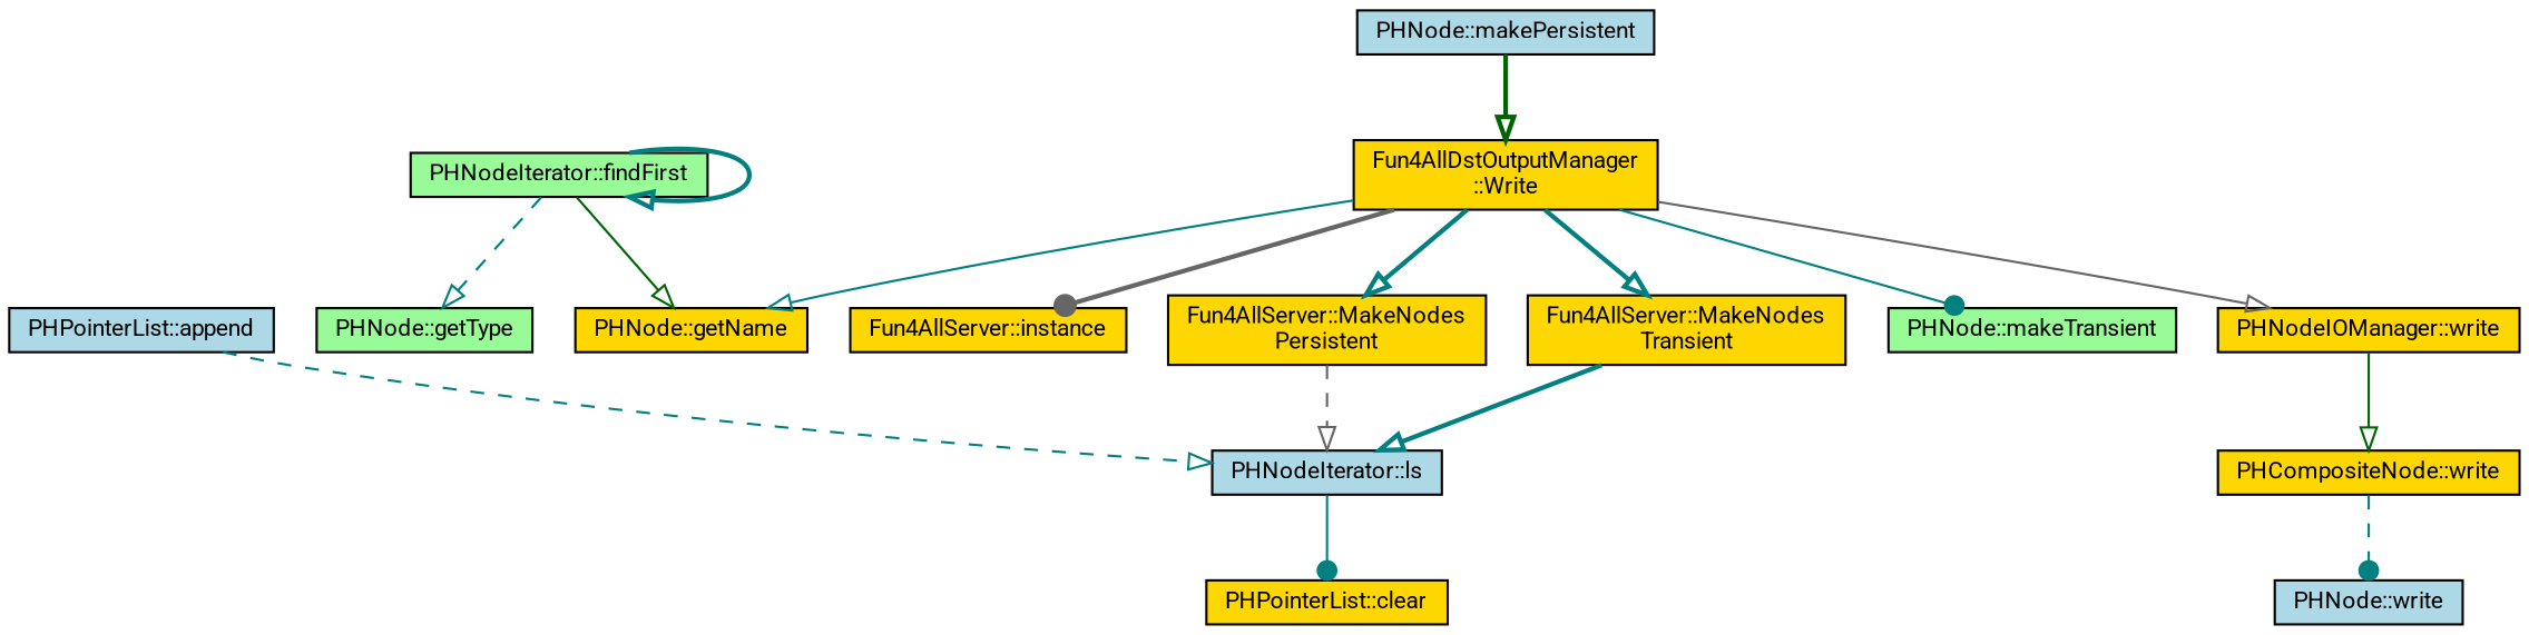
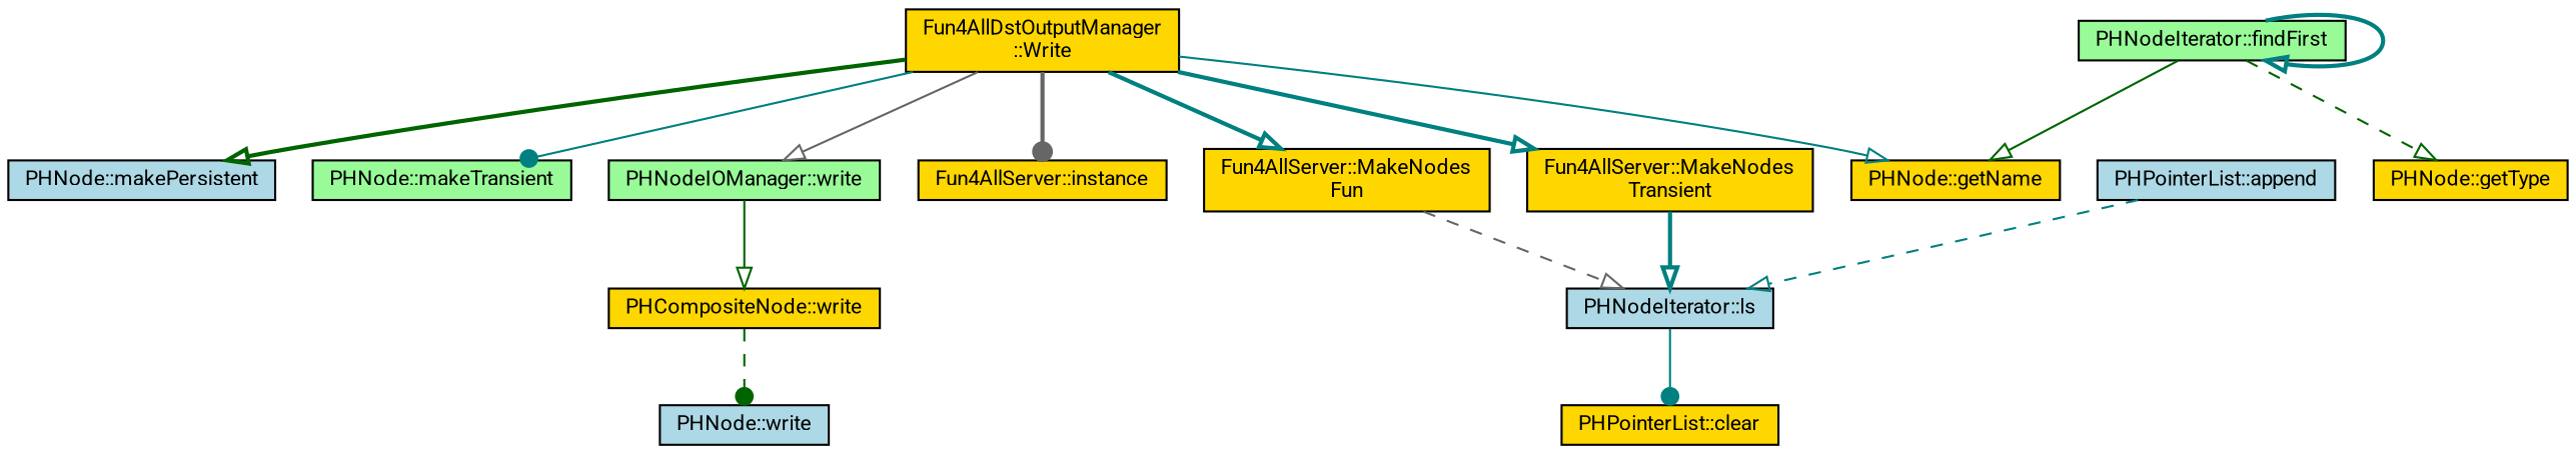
  digraph {
    fontname=Roboto
    rankdir=TB
    node [color=black fillcolor=gold fontname=Roboto fontsize=10 shape=record style=filled]
    edge [arrowhead=onormal color=teal fontname=Roboto fontsize=10 labelfontname=FreeSans labelfontsize=10 style=bold]
    n1 [fontcolor=black height=0.2 label="Fun4AllDstOutputManager\l::Write" width=0.4]
    n2 [height=0.2 label="Fun4AllServer::instance" width=0.4]
-   n3 [height=0.2 label="Fun4AllServer::MakeNodes\lPersistent" width=0.4]
+   n3 [height=0.2 label="Fun4AllServer::MakeNodes\lFun" width=0.4]
    n4 [height=0.2 label="Fun4AllServer::MakeNodes\lTransient" width=0.4]
    n5 [fillcolor=lightblue height=0.2 label="PHNode::makePersistent" width=0.4]
    n6 [fillcolor=palegreen height=0.2 label="PHNode::makeTransient" width=0.4]
-   n7 [height=0.2 label="PHNodeIOManager::write" width=0.4]
+   n7 [fillcolor=palegreen height=0.2 label="PHNodeIOManager::write" width=0.4]
    n8 [height=0.2 label="PHNode::getName" width=0.4]
    n9 [fillcolor=palegreen height=0.2 label="PHNodeIterator::findFirst" width=0.4]
-   n10 [fillcolor=palegreen height=0.2 label="PHNode::getType" width=0.4]
+   n10 [height=0.2 label="PHNode::getType" width=0.4]
    n11 [fillcolor=lightblue height=0.2 label="PHNodeIterator::ls" width=0.4]
    n12 [height=0.2 label="PHCompositeNode::write" width=0.4]
    n13 [height=0.2 label="PHPointerList::clear" width=0.4]
    n14 [fillcolor=lightblue height=0.2 label="PHPointerList::append" width=0.4]
    n15 [fillcolor=lightblue height=0.2 label="PHNode::write" width=0.4]
    n1 -> n2 [arrowhead=dot color=gray40]
    n1 -> n3
    n1 -> n4
-   n5 -> n1 [color=darkgreen]
+   n1 -> n5 [color=darkgreen]
    n1 -> n6 [arrowhead=dot style=solid]
    n1 -> n7 [color=gray40 style=solid]
    n1 -> n8 [style=solid]
    n3 -> n11 [color=gray40 style=dashed]
    n4 -> n11
    n7 -> n12 [color=darkgreen style=solid]
    n9 -> n8 [color=darkgreen style=solid]
    n9 -> n9
-   n9 -> n10 [style=dashed]
+   n9 -> n10 [color=darkgreen style=dashed]
    n11 -> n13 [arrowhead=dot style=solid]
-   n12 -> n15 [arrowhead=dot style=dashed]
+   n12 -> n15 [arrowhead=dot color=darkgreen style=dashed]
    n14 -> n11 [style=dashed]
  }
